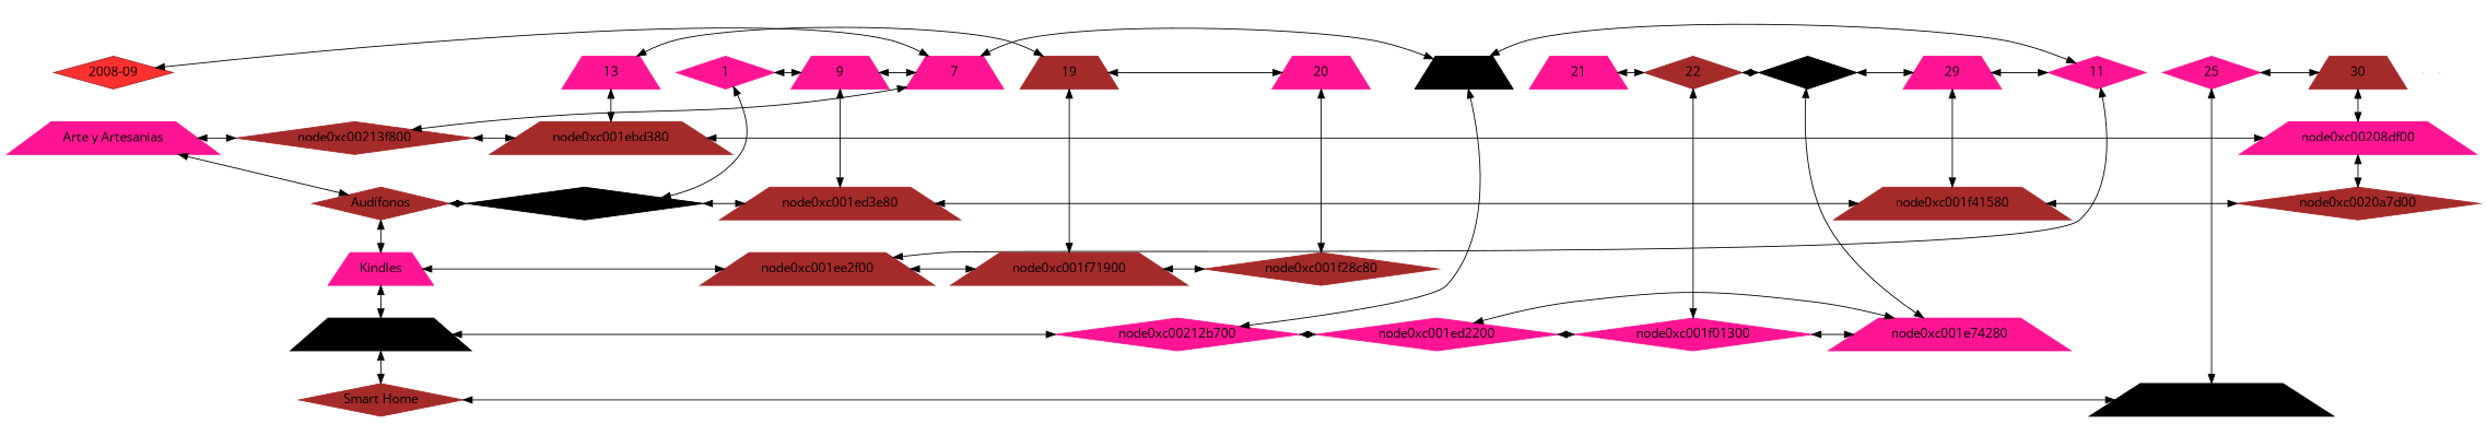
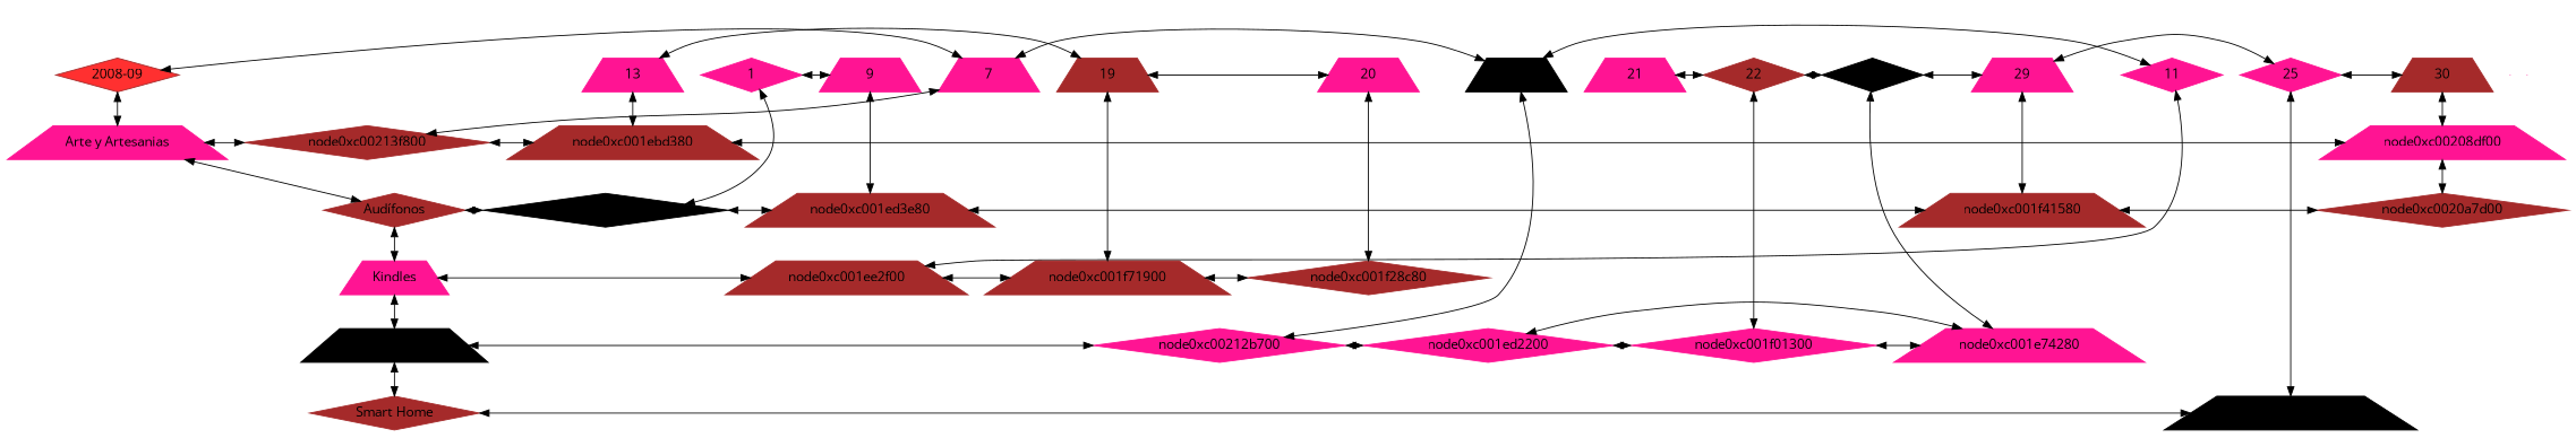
  digraph {
    fontname="Open Sans"
    node [color=deeppink fontname="Open Sans" group=1 shape=trapezium style=filled]
    edge [dir=both fontname="Open Sans"]
    n1 [color=brown fillcolor=firebrick1 label="2008-09" shape=diamond width=1.5]
    n2 [label=1 shape=diamond width=1.5]
    n3 [group=5 label=9 width=1.5]
    n4 [group=7 label=7 width=1.5]
    n5 [color=black group=10 label=10 width=1.5]
    n6 [group=11 label=11 shape=diamond width=1.5]
    n7 [group=13 label=13 width=1.5]
    n8 [color=brown group=19 label=19 width=1.5]
    n9 [group=20 label=20 width=1.5]
    n10 [group=21 label=21 width=1.5]
    n11 [color=brown group=22 label=22 shape=diamond width=1.5]
    n12 [color=black group=23 label=23 shape=diamond width=1.5]
    n13 [group=24 label=29 width=1.5]
    n14 [group=25 label=25 shape=diamond width=1.5]
    n15 [color=brown group=30 label=30 width=1.5]
    n16 [label="Arte y Artesanias" width=1.5]
    node0xc00213f800 [color=brown group=7 shape=diamond width=0.5]
    node0xc001ebd380 [color=brown group=13 width=0.5]
    node0xc00208df00 [group=30 width=0.5]
    n20 [color=brown label="Audífonos" shape=diamond width=1.5]
    node0xc001f88680 [color=black shape=diamond width=0.5]
    node0xc001ed3e80 [color=brown group=5 width=0.5]
    node0xc001f41580 [color=brown group=24 width=0.5]
    node0xc0020a7d00 [color=brown group=30 shape=diamond width=0.5]
    n25 [label=Kindles width=1.5]
    node0xc001ee2f00 [color=brown group=11 width=0.5]
    node0xc001f71900 [color=brown group=19 width=0.5]
    node0xc001f28c80 [color=brown group=20 shape=diamond width=0.5]
    n29 [color=black label="Musica Digital" width=1.5]
    node0xc00212b700 [group=10 shape=diamond width=0.5]
    node0xc001ed2200 [group=21 shape=diamond width=0.5]
    node0xc001f01300 [group=22 shape=diamond width=0.5]
    node0xc001e74280 [group=23 width=0.5]
    n34 [color=brown label="Smart Home" shape=diamond width=1.5]
    node0xc002065080 [color=black group=25 width=0.5]
    e0 [shape=point width=0 group="" style=""]
    e1 [shape=point width=0 group="" style=""]
    subgraph sub_1 {
      rank=same
      n1
      n2
    }
    subgraph sub_2 {
      rank=same
      n2
      n3
    }
    subgraph sub_3 {
      rank=same
      n3
      n4
    }
    subgraph sub_4 {
      rank=same
      n4
      n5
    }
    subgraph sub_5 {
      rank=same
      n5
      n6
    }
    subgraph sub_6 {
      rank=same
      n6
      n7
    }
    subgraph sub_7 {
      rank=same
      n7
      n8
    }
    subgraph sub_8 {
      rank=same
      n8
      n9
    }
    subgraph sub_9 {
      rank=same
      n9
      n10
    }
    subgraph sub_10 {
      rank=same
      n10
      n11
    }
    subgraph sub_11 {
      rank=same
      n11
      n12
    }
    subgraph sub_12 {
      rank=same
      n12
      n13
    }
    subgraph sub_13 {
      rank=same
      n13
      n14
    }
    subgraph sub_14 {
      rank=same
      n14
      n15
    }
    subgraph sub_15 {
      rank=same
      n16
      node0xc00213f800
    }
    subgraph sub_16 {
      rank=same
      node0xc00213f800
      node0xc001ebd380
    }
    subgraph sub_17 {
      rank=same
      node0xc001ebd380
      node0xc00208df00
    }
    subgraph sub_18 {
      rank=same
      n20
      node0xc001f88680
    }
    subgraph sub_19 {
      rank=same
      node0xc001f88680
      node0xc001ed3e80
    }
    subgraph sub_20 {
      rank=same
      node0xc001ed3e80
      node0xc001f41580
    }
    subgraph sub_21 {
      rank=same
      node0xc001f41580
      node0xc0020a7d00
    }
    subgraph sub_22 {
      rank=same
      n25
      node0xc001ee2f00
    }
    subgraph sub_23 {
      rank=same
      node0xc001ee2f00
      node0xc001f71900
    }
    subgraph sub_24 {
      rank=same
      node0xc001f71900
      node0xc001f28c80
    }
    subgraph sub_25 {
      rank=same
      n29
      node0xc00212b700
    }
    subgraph sub_26 {
      rank=same
      node0xc00212b700
      node0xc001ed2200
    }
    subgraph sub_27 {
      rank=same
      node0xc001ed2200
      node0xc001f01300
    }
    subgraph sub_28 {
      rank=same
      node0xc001f01300
      node0xc001e74280
    }
    subgraph sub_29 {
      rank=same
      n34
      node0xc002065080
    }
    n1 -> n4
+   n1 -> n16
    n2 -> n3
    n2 -> node0xc001f88680
-   n3 -> n4
    n3 -> node0xc001ed3e80
    n4 -> n5
    n4 -> node0xc00213f800
    n5 -> n6
    n5 -> node0xc00212b700
    n6 -> node0xc001ee2f00
    n7 -> n8
    n7 -> node0xc001ebd380
    n8 -> n9
    n8 -> node0xc001f71900
    n9 -> node0xc001f28c80
    n10 -> n11
    n11 -> n12
    n11 -> node0xc001f01300
    n12 -> n13
    n12 -> node0xc001e74280
-   n13 -> n6
+   n13 -> n14
    n13 -> node0xc001f41580
    n14 -> n15
    n14 -> node0xc002065080
    n15 -> node0xc00208df00
    n16 -> node0xc00213f800
    n16 -> n20
    node0xc00213f800 -> node0xc001ebd380
    node0xc001ebd380 -> node0xc00208df00
    node0xc00208df00 -> node0xc0020a7d00
    n20 -> node0xc001f88680
    n20 -> n25
    node0xc001f88680 -> node0xc001ed3e80
    node0xc001ed3e80 -> node0xc001f41580
    node0xc001f41580 -> node0xc0020a7d00
    n25 -> node0xc001ee2f00
    n25 -> n29
    node0xc001ee2f00 -> node0xc001f71900
    node0xc001f71900 -> node0xc001f28c80
    n29 -> node0xc00212b700
    n29 -> n34
    node0xc00212b700 -> node0xc001ed2200
    node0xc001ed2200 -> node0xc001f01300
    node0xc001f01300 -> node0xc001e74280
    node0xc001e74280 -> node0xc001ed2200
    n34 -> node0xc002065080
  }
